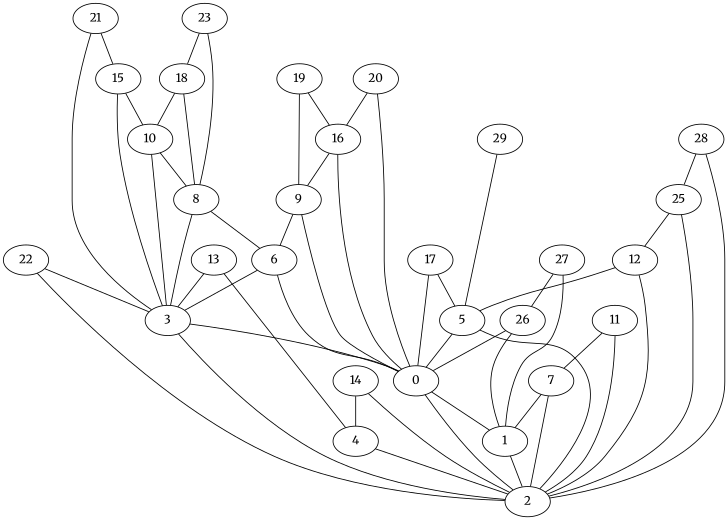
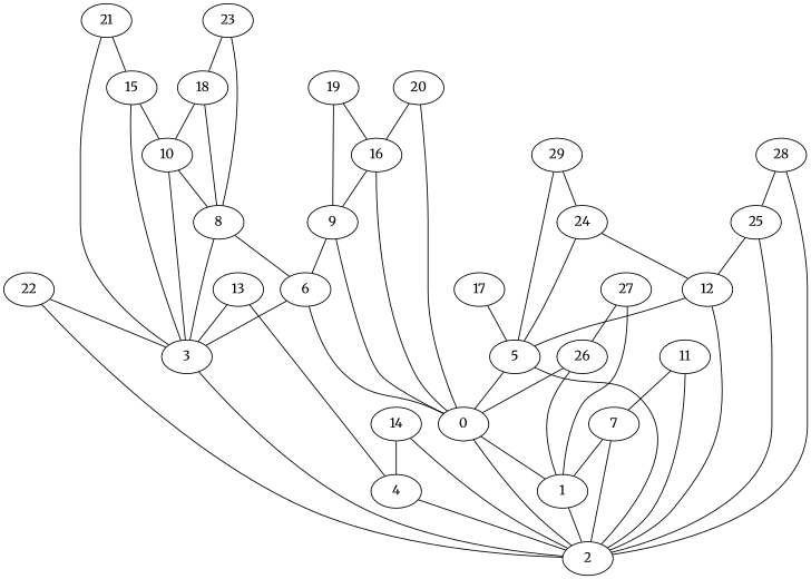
  graph {
    fontname=Merriweather
    node [fontname=Merriweather]
    edge [fontname=Merriweather]
    n1 [label=0]
    n2 [label=1]
    n3 [label=2]
    n4 [label=3]
    n5 [label=4]
    n6 [label=5]
    n7 [label=6]
    n8 [label=7]
    n9 [label=8]
    n10 [label=9]
    n11 [label=10]
    n12 [label=11]
    n13 [label=12]
    n14 [label=13]
    n15 [label=14]
    n16 [label=15]
    n17 [label=16]
    n18 [label=17]
    n19 [label=18]
    n20 [label=19]
    n21 [label=20]
    n22 [label=21]
    n23 [label=22]
    n24 [label=23]
+   n25 [label=24]
    n26 [label=25]
    n27 [label=26]
    n28 [label=27]
    n29 [label=28]
    n30 [label=29]
    n1 -- n2
    n1 -- n3
    n2 -- n3
-   n4 -- n1
    n4 -- n3
    n5 -- n3
    n6 -- n1
    n6 -- n3
    n7 -- n1
    n7 -- n4
    n8 -- n2
    n8 -- n3
    n9 -- n4
    n9 -- n7
    n10 -- n1
    n10 -- n7
    n11 -- n4
    n11 -- n9
    n12 -- n3
    n12 -- n8
    n13 -- n3
    n13 -- n6
    n14 -- n4
    n14 -- n5
    n15 -- n3
    n15 -- n5
    n16 -- n4
    n16 -- n11
    n17 -- n1
    n17 -- n10
-   n18 -- n1
    n18 -- n6
    n19 -- n9
    n19 -- n11
    n20 -- n10
    n20 -- n17
    n21 -- n1
    n21 -- n17
    n22 -- n4
    n22 -- n16
    n23 -- n3
    n23 -- n4
    n24 -- n9
    n24 -- n19
+   n25 -- n6
+   n25 -- n13
    n26 -- n3
    n26 -- n13
    n27 -- n1
    n27 -- n2
    n28 -- n2
    n28 -- n27
    n29 -- n3
    n29 -- n26
    n30 -- n6
+   n30 -- n25
  }
